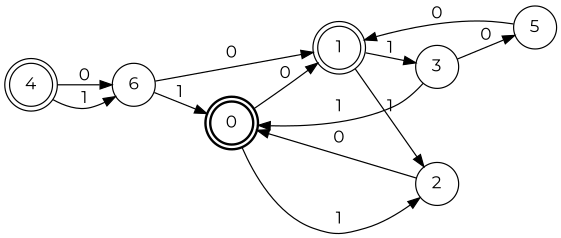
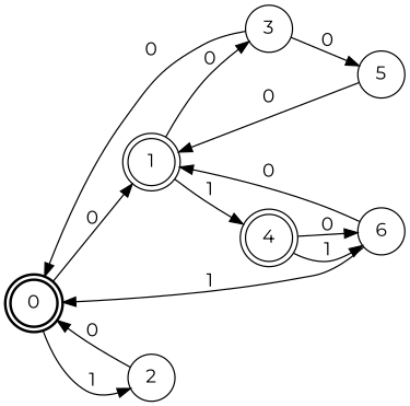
  digraph {
    fontname=Montserrat
    rankdir=LR
    node [fontname=Montserrat shape=circle]
    edge [fontname=Montserrat]
    0 [peripheries=2 style=bold]
    1 [peripheries=2]
    2
    3
    4 [peripheries=2]
    5
    6
    0 -> 1 [label=0]
    0 -> 2 [label=1]
-   1 -> 3 [label=1]
-   1 -> 2 [label=1]
+   1 -> 3 [label=0]
+   1 -> 4 [label=1]
    2 -> 0 [label=0]
-   3 -> 0 [label=1]
+   3 -> 0 [label=0]
    3 -> 5 [label=0]
    4 -> 6 [label=0]
    4 -> 6 [label=1]
    5 -> 1 [label=0]
    6 -> 0 [label=1]
    6 -> 1 [label=0]
  }
